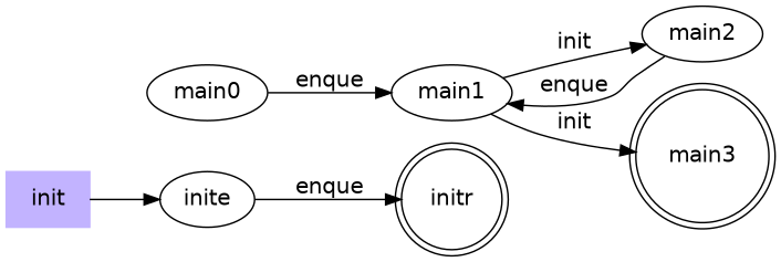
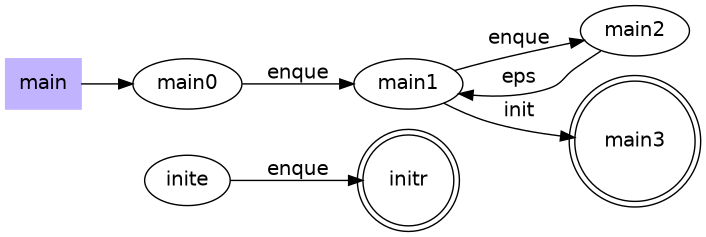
  digraph {
    fontname="DejaVu Sans"
    rankdir=LR
    shape=circle
    node [fontname="DejaVu Sans"]
    edge [fontname="DejaVu Sans"]
    initr [shape=doublecircle]
    inite
    main0
    main1
    main2
    main3 [shape=doublecircle]
-   init [color=".7 .3 1.0" shape=box style=filled]
+   main [color=".7 .3 1.0" shape=box style=filled]
    inite -> initr [label=enque]
    main0 -> main1 [label=enque]
-   main1 -> main2 [label=init]
+   main1 -> main2 [label=enque]
    main1 -> main3 [label=init]
-   main2 -> main1 [label=enque]
-   init -> inite
+   main2 -> main1 [label=eps]
+   main -> main0
  }
